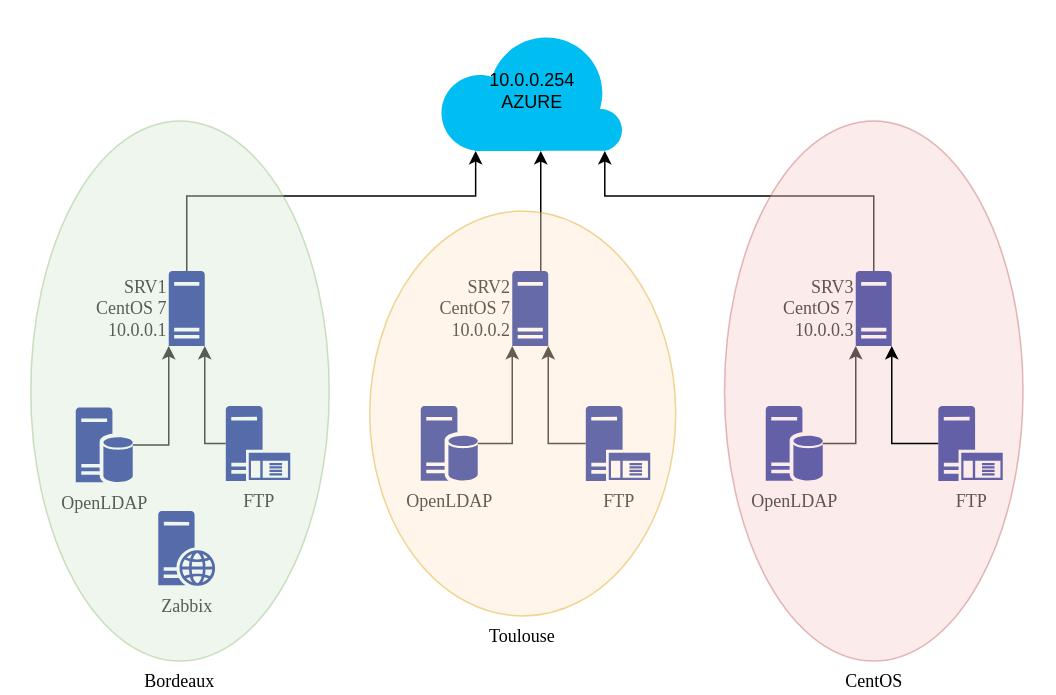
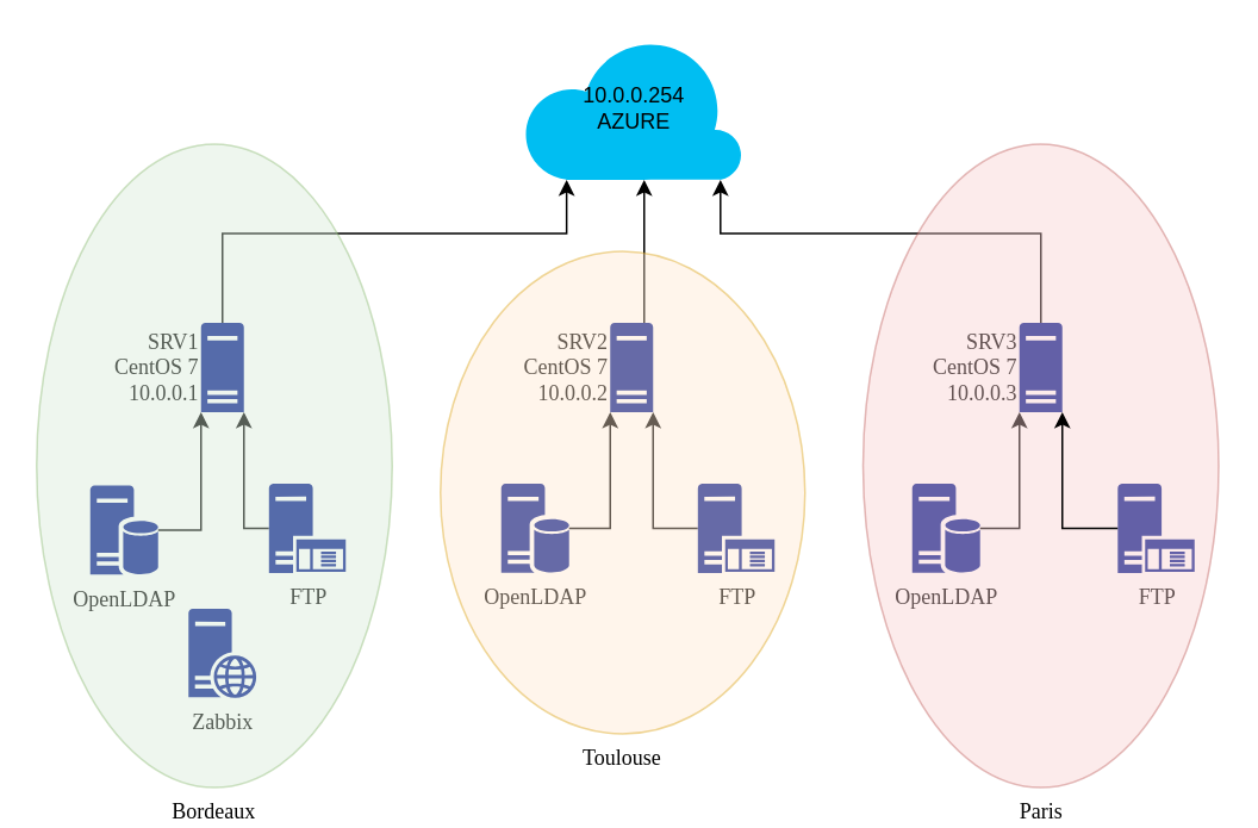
  <mxCell id="0" />
  <mxCell id="1" parent="0" />
  <mxCell id="2" value="10.0.0.254&lt;br&gt;AZURE" style="verticalLabelPosition=middle;html=1;verticalAlign=middle;align=center;strokeColor=none;fillColor=#00BEF2;shape=mxgraph.azure.cloud;labelPosition=center;" parent="1" vertex="1"><mxGeometry x="292" y="20" width="123" height="80" as="geometry" /></mxCell>
  <mxCell id="3" style="edgeStyle=orthogonalEdgeStyle;rounded=0;orthogonalLoop=1;jettySize=auto;html=1;entryX=0.2;entryY=1;entryDx=0;entryDy=0;entryPerimeter=0;fontFamily=Tahoma;" parent="1" source="4" target="2" edge="1"><mxGeometry relative="1" as="geometry"><Array as="points"><mxPoint x="124" y="130" /><mxPoint x="317" y="130" /></Array></mxGeometry></mxCell>
  <mxCell id="4" value="SRV1&lt;br&gt;CentOS 7&lt;br&gt;10.0.0.1" style="aspect=fixed;pointerEvents=1;shadow=0;dashed=0;html=1;strokeColor=none;labelPosition=left;verticalLabelPosition=middle;verticalAlign=middle;align=right;fillColor=#00188D;shape=mxgraph.mscae.enterprise.server_generic;fontFamily=Tahoma;" parent="1" vertex="1"><mxGeometry x="112" y="180" width="24" height="50" as="geometry" /></mxCell>
  <mxCell id="5" style="edgeStyle=orthogonalEdgeStyle;rounded=0;orthogonalLoop=1;jettySize=auto;html=1;fontFamily=Tahoma;" parent="1" source="6" target="2" edge="1"><mxGeometry relative="1" as="geometry"><Array as="points"><mxPoint x="360" y="110" /><mxPoint x="360" y="110" /></Array></mxGeometry></mxCell>
  <mxCell id="6" value="SRV2&lt;br&gt;CentOS 7&lt;br&gt;10.0.0.2" style="aspect=fixed;pointerEvents=1;shadow=0;dashed=0;html=1;strokeColor=none;labelPosition=left;verticalLabelPosition=middle;verticalAlign=middle;align=right;fillColor=#00188D;shape=mxgraph.mscae.enterprise.server_generic;fontFamily=Tahoma;" parent="1" vertex="1"><mxGeometry x="341" y="180" width="24" height="50" as="geometry" /></mxCell>
  <mxCell id="7" style="edgeStyle=orthogonalEdgeStyle;rounded=0;orthogonalLoop=1;jettySize=auto;html=1;entryX=0.9;entryY=1;entryDx=0;entryDy=0;entryPerimeter=0;fontFamily=Tahoma;" parent="1" source="8" target="2" edge="1"><mxGeometry relative="1" as="geometry"><Array as="points"><mxPoint x="582" y="130" /><mxPoint x="403" y="130" /></Array></mxGeometry></mxCell>
  <mxCell id="8" value="SRV3&lt;br&gt;CentOS 7&lt;br&gt;10.0.0.3" style="aspect=fixed;pointerEvents=1;shadow=0;dashed=0;html=1;strokeColor=none;labelPosition=left;verticalLabelPosition=middle;verticalAlign=middle;align=right;fillColor=#00188D;shape=mxgraph.mscae.enterprise.server_generic;fontFamily=Tahoma;" parent="1" vertex="1"><mxGeometry x="570" y="180" width="24" height="50" as="geometry" /></mxCell>
  <mxCell id="9" style="edgeStyle=orthogonalEdgeStyle;rounded=0;orthogonalLoop=1;jettySize=auto;html=1;entryX=0;entryY=1;entryDx=0;entryDy=0;entryPerimeter=0;fontFamily=Tahoma;" parent="1" source="10" target="4" edge="1"><mxGeometry relative="1" as="geometry" /></mxCell>
  <mxCell id="10" value="OpenLDAP" style="aspect=fixed;pointerEvents=1;shadow=0;dashed=0;html=1;strokeColor=none;labelPosition=center;verticalLabelPosition=bottom;verticalAlign=top;align=center;fillColor=#00188D;shape=mxgraph.mscae.enterprise.database_server;fontFamily=Tahoma;" parent="1" vertex="1"><mxGeometry x="50" y="271" width="38" height="50" as="geometry" /></mxCell>
  <mxCell id="11" style="edgeStyle=orthogonalEdgeStyle;rounded=0;orthogonalLoop=1;jettySize=auto;html=1;entryX=0;entryY=1;entryDx=0;entryDy=0;entryPerimeter=0;fontFamily=Tahoma;" parent="1" source="12" target="6" edge="1"><mxGeometry relative="1" as="geometry" /></mxCell>
  <mxCell id="12" value="OpenLDAP" style="aspect=fixed;pointerEvents=1;shadow=0;dashed=0;html=1;strokeColor=none;labelPosition=center;verticalLabelPosition=bottom;verticalAlign=top;align=center;fillColor=#00188D;shape=mxgraph.mscae.enterprise.database_server;fontFamily=Tahoma;" parent="1" vertex="1"><mxGeometry x="280" y="270" width="38" height="50" as="geometry" /></mxCell>
  <mxCell id="13" style="edgeStyle=orthogonalEdgeStyle;rounded=0;orthogonalLoop=1;jettySize=auto;html=1;entryX=0;entryY=1;entryDx=0;entryDy=0;entryPerimeter=0;fontFamily=Tahoma;" parent="1" source="14" target="8" edge="1"><mxGeometry relative="1" as="geometry" /></mxCell>
  <mxCell id="14" value="OpenLDAP" style="aspect=fixed;pointerEvents=1;shadow=0;dashed=0;html=1;strokeColor=none;labelPosition=center;verticalLabelPosition=bottom;verticalAlign=top;align=center;fillColor=#00188D;shape=mxgraph.mscae.enterprise.database_server;fontFamily=Tahoma;" parent="1" vertex="1"><mxGeometry x="510" y="270" width="38" height="50" as="geometry" /></mxCell>
  <mxCell id="15" style="edgeStyle=orthogonalEdgeStyle;rounded=0;orthogonalLoop=1;jettySize=auto;html=1;entryX=1;entryY=1;entryDx=0;entryDy=0;entryPerimeter=0;fontFamily=Tahoma;" parent="1" source="16" target="4" edge="1"><mxGeometry relative="1" as="geometry"><Array as="points"><mxPoint x="136" y="295" /></Array></mxGeometry></mxCell>
  <mxCell id="16" value="FTP" style="aspect=fixed;pointerEvents=1;shadow=0;dashed=0;html=1;strokeColor=none;labelPosition=center;verticalLabelPosition=bottom;verticalAlign=top;align=center;fillColor=#00188D;shape=mxgraph.mscae.enterprise.application_server;fontFamily=Tahoma;" parent="1" vertex="1"><mxGeometry x="150" y="270" width="43" height="50" as="geometry" /></mxCell>
  <mxCell id="17" style="edgeStyle=orthogonalEdgeStyle;rounded=0;orthogonalLoop=1;jettySize=auto;html=1;entryX=1;entryY=1;entryDx=0;entryDy=0;entryPerimeter=0;fontFamily=Tahoma;" parent="1" source="18" target="6" edge="1"><mxGeometry relative="1" as="geometry" /></mxCell>
  <mxCell id="18" value="FTP" style="aspect=fixed;pointerEvents=1;shadow=0;dashed=0;html=1;strokeColor=none;labelPosition=center;verticalLabelPosition=bottom;verticalAlign=top;align=center;fillColor=#00188D;shape=mxgraph.mscae.enterprise.application_server;fontFamily=Tahoma;" parent="1" vertex="1"><mxGeometry x="390" y="270" width="43" height="50" as="geometry" /></mxCell>
  <mxCell id="19" value="FTP" style="aspect=fixed;pointerEvents=1;shadow=0;dashed=0;html=1;strokeColor=none;labelPosition=center;verticalLabelPosition=bottom;verticalAlign=top;align=center;fillColor=#00188D;shape=mxgraph.mscae.enterprise.application_server;fontFamily=Tahoma;" parent="1" vertex="1"><mxGeometry x="625" y="270" width="43" height="50" as="geometry" /></mxCell>
  <mxCell id="20" value="Zabbix" style="aspect=fixed;pointerEvents=1;shadow=0;dashed=0;html=1;strokeColor=none;labelPosition=center;verticalLabelPosition=bottom;verticalAlign=top;align=center;fillColor=#00188D;shape=mxgraph.mscae.enterprise.web_server;fontFamily=Tahoma;" parent="1" vertex="1"><mxGeometry x="105" y="340" width="38" height="50" as="geometry" /></mxCell>
  <mxCell id="21" value="Bordeaux" style="ellipse;whiteSpace=wrap;html=1;fillColor=#d5e8d4;strokeColor=#82b366;opacity=40;labelPosition=center;verticalLabelPosition=bottom;align=center;verticalAlign=top;fontFamily=Tahoma;" vertex="1" parent="1"><mxGeometry x="20" y="80" width="199" height="360" as="geometry" /></mxCell>
  <mxCell id="22" value="Toulouse" style="ellipse;whiteSpace=wrap;html=1;fillColor=#ffe6cc;strokeColor=#d79b00;opacity=40;labelPosition=center;verticalLabelPosition=bottom;align=center;verticalAlign=top;fontFamily=Tahoma;" vertex="1" parent="1"><mxGeometry x="246" y="140" width="204" height="270" as="geometry" /></mxCell>
- <mxCell id="23" value="CentOS" style="ellipse;whiteSpace=wrap;html=1;fillColor=#f8cecc;strokeColor=#b85450;opacity=40;labelPosition=center;verticalLabelPosition=bottom;align=center;verticalAlign=top;fontFamily=Tahoma;" vertex="1" parent="1"><mxGeometry x="482.5" y="80" width="199" height="360" as="geometry" /></mxCell>
+ <mxCell id="23" value="Paris" style="ellipse;whiteSpace=wrap;html=1;fillColor=#f8cecc;strokeColor=#b85450;opacity=40;labelPosition=center;verticalLabelPosition=bottom;align=center;verticalAlign=top;fontFamily=Tahoma;" vertex="1" parent="1"><mxGeometry x="482.5" y="80" width="199" height="360" as="geometry" /></mxCell>
  <mxCell id="24" style="edgeStyle=orthogonalEdgeStyle;rounded=0;orthogonalLoop=1;jettySize=auto;html=1;fontFamily=Tahoma;entryX=1;entryY=1;entryDx=0;entryDy=0;entryPerimeter=0;" edge="1" parent="1" source="19" target="8"><mxGeometry relative="1" as="geometry"><mxPoint x="625" y="295" as="sourcePoint" /><mxPoint x="720" y="260" as="targetPoint" /></mxGeometry></mxCell>
